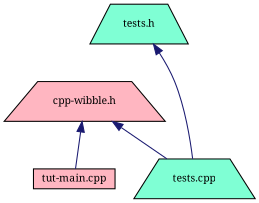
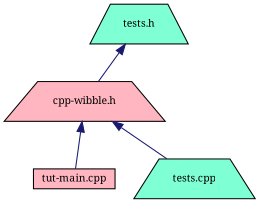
  digraph {
    fontname="Noto Serif"
    node [color=black fillcolor=aquamarine fontname="Noto Serif" fontsize=10 shape=trapezium style=filled]
    edge [color=midnightblue dir=back fontname="Noto Serif" fontsize=10 labelfontname=Helvetica labelfontsize=10 style=solid]
    n1 [fontcolor=black height=0.2 label="tests.h" width=0.4]
    n2 [fillcolor=lightpink height=0.2 label="cpp-wibble.h" width=0.4]
    n3 [fillcolor=lightpink height=0.2 label="tut-main.cpp" shape=box width=0.4]
    n4 [height=0.2 label="tests.cpp" width=0.4]
-   n1 -> n4
+   n1 -> n2
    n2 -> n3
    n2 -> n4
  }
